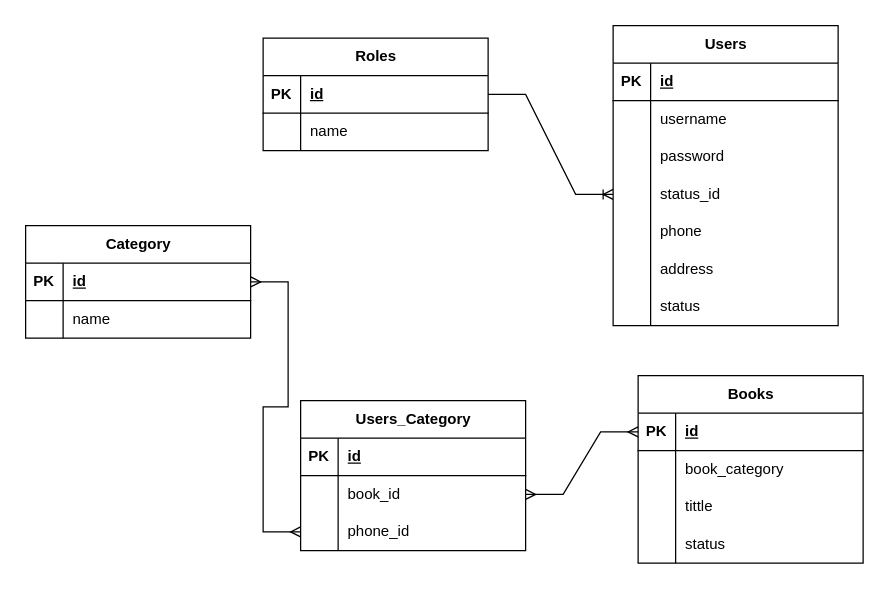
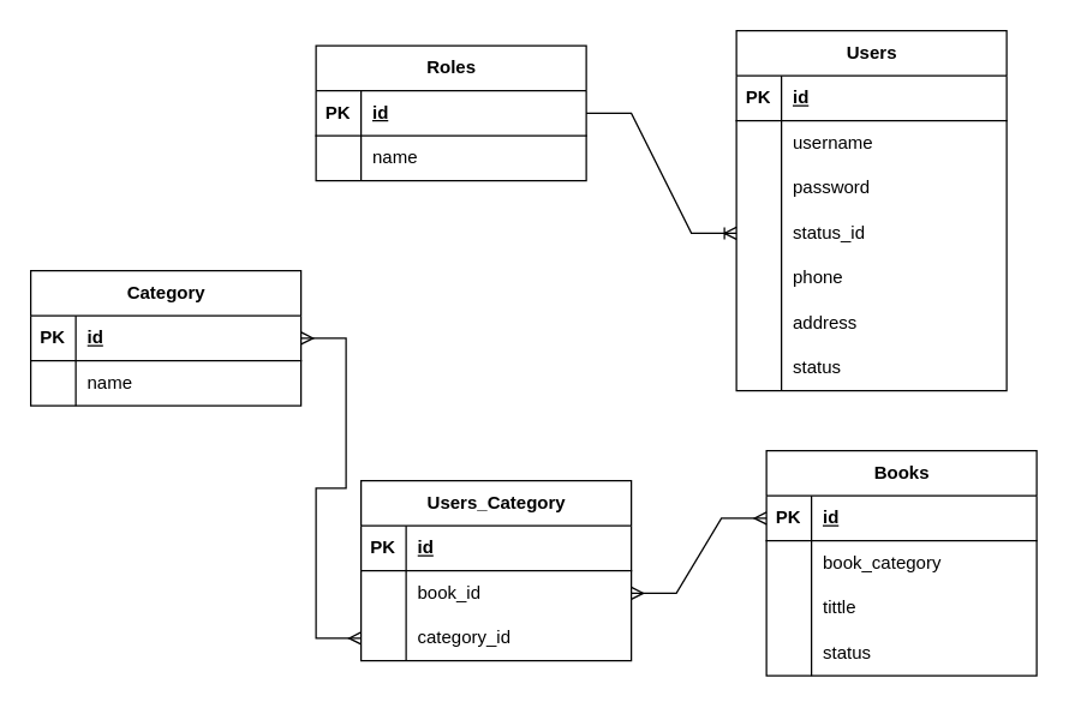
  <mxCell id="0" />
  <mxCell id="1" parent="0" />
  <mxCell id="2" value="Roles" style="shape=table;startSize=30;container=1;collapsible=1;childLayout=tableLayout;fixedRows=1;rowLines=0;fontStyle=1;align=center;resizeLast=1;html=1;" vertex="1" parent="1"><mxGeometry x="210" y="30" width="180" height="90" as="geometry" /></mxCell>
  <mxCell id="3" value="" style="shape=tableRow;horizontal=0;startSize=0;swimlaneHead=0;swimlaneBody=0;fillColor=none;collapsible=0;dropTarget=0;points=[[0,0.5],[1,0.5]];portConstraint=eastwest;top=0;left=0;right=0;bottom=1;" vertex="1" parent="2"><mxGeometry y="30" width="180" height="30" as="geometry" /></mxCell>
  <mxCell id="4" value="PK" style="shape=partialRectangle;connectable=0;fillColor=none;top=0;left=0;bottom=0;right=0;fontStyle=1;overflow=hidden;whiteSpace=wrap;html=1;" vertex="1" parent="3"><mxGeometry width="30" height="30" as="geometry"><mxRectangle width="30" height="30" as="alternateBounds" /></mxGeometry></mxCell>
  <mxCell id="5" value="id" style="shape=partialRectangle;connectable=0;fillColor=none;top=0;left=0;bottom=0;right=0;align=left;spacingLeft=6;fontStyle=5;overflow=hidden;whiteSpace=wrap;html=1;" vertex="1" parent="3"><mxGeometry x="30" width="150" height="30" as="geometry"><mxRectangle width="150" height="30" as="alternateBounds" /></mxGeometry></mxCell>
  <mxCell id="6" value="" style="shape=tableRow;horizontal=0;startSize=0;swimlaneHead=0;swimlaneBody=0;fillColor=none;collapsible=0;dropTarget=0;points=[[0,0.5],[1,0.5]];portConstraint=eastwest;top=0;left=0;right=0;bottom=0;" vertex="1" parent="2"><mxGeometry y="60" width="180" height="30" as="geometry" /></mxCell>
  <mxCell id="7" value="" style="shape=partialRectangle;connectable=0;fillColor=none;top=0;left=0;bottom=0;right=0;editable=1;overflow=hidden;whiteSpace=wrap;html=1;" vertex="1" parent="6"><mxGeometry width="30" height="30" as="geometry"><mxRectangle width="30" height="30" as="alternateBounds" /></mxGeometry></mxCell>
  <mxCell id="8" value="name" style="shape=partialRectangle;connectable=0;fillColor=none;top=0;left=0;bottom=0;right=0;align=left;spacingLeft=6;overflow=hidden;whiteSpace=wrap;html=1;" vertex="1" parent="6"><mxGeometry x="30" width="150" height="30" as="geometry"><mxRectangle width="150" height="30" as="alternateBounds" /></mxGeometry></mxCell>
  <mxCell id="9" value="Users" style="shape=table;startSize=30;container=1;collapsible=1;childLayout=tableLayout;fixedRows=1;rowLines=0;fontStyle=1;align=center;resizeLast=1;html=1;" vertex="1" parent="1"><mxGeometry x="490" y="20" width="180" height="240" as="geometry" /></mxCell>
  <mxCell id="10" value="" style="shape=tableRow;horizontal=0;startSize=0;swimlaneHead=0;swimlaneBody=0;fillColor=none;collapsible=0;dropTarget=0;points=[[0,0.5],[1,0.5]];portConstraint=eastwest;top=0;left=0;right=0;bottom=1;" vertex="1" parent="9"><mxGeometry y="30" width="180" height="30" as="geometry" /></mxCell>
  <mxCell id="11" value="PK" style="shape=partialRectangle;connectable=0;fillColor=none;top=0;left=0;bottom=0;right=0;fontStyle=1;overflow=hidden;whiteSpace=wrap;html=1;" vertex="1" parent="10"><mxGeometry width="30" height="30" as="geometry"><mxRectangle width="30" height="30" as="alternateBounds" /></mxGeometry></mxCell>
  <mxCell id="12" value="id" style="shape=partialRectangle;connectable=0;fillColor=none;top=0;left=0;bottom=0;right=0;align=left;spacingLeft=6;fontStyle=5;overflow=hidden;whiteSpace=wrap;html=1;" vertex="1" parent="10"><mxGeometry x="30" width="150" height="30" as="geometry"><mxRectangle width="150" height="30" as="alternateBounds" /></mxGeometry></mxCell>
  <mxCell id="13" value="" style="shape=tableRow;horizontal=0;startSize=0;swimlaneHead=0;swimlaneBody=0;fillColor=none;collapsible=0;dropTarget=0;points=[[0,0.5],[1,0.5]];portConstraint=eastwest;top=0;left=0;right=0;bottom=0;" vertex="1" parent="9"><mxGeometry y="60" width="180" height="30" as="geometry" /></mxCell>
  <mxCell id="14" value="" style="shape=partialRectangle;connectable=0;fillColor=none;top=0;left=0;bottom=0;right=0;editable=1;overflow=hidden;whiteSpace=wrap;html=1;" vertex="1" parent="13"><mxGeometry width="30" height="30" as="geometry"><mxRectangle width="30" height="30" as="alternateBounds" /></mxGeometry></mxCell>
  <mxCell id="15" value="username" style="shape=partialRectangle;connectable=0;fillColor=none;top=0;left=0;bottom=0;right=0;align=left;spacingLeft=6;overflow=hidden;whiteSpace=wrap;html=1;" vertex="1" parent="13"><mxGeometry x="30" width="150" height="30" as="geometry"><mxRectangle width="150" height="30" as="alternateBounds" /></mxGeometry></mxCell>
  <mxCell id="16" value="" style="shape=tableRow;horizontal=0;startSize=0;swimlaneHead=0;swimlaneBody=0;fillColor=none;collapsible=0;dropTarget=0;points=[[0,0.5],[1,0.5]];portConstraint=eastwest;top=0;left=0;right=0;bottom=0;" vertex="1" parent="9"><mxGeometry y="90" width="180" height="30" as="geometry" /></mxCell>
  <mxCell id="17" value="" style="shape=partialRectangle;connectable=0;fillColor=none;top=0;left=0;bottom=0;right=0;editable=1;overflow=hidden;whiteSpace=wrap;html=1;" vertex="1" parent="16"><mxGeometry width="30" height="30" as="geometry"><mxRectangle width="30" height="30" as="alternateBounds" /></mxGeometry></mxCell>
  <mxCell id="18" value="password" style="shape=partialRectangle;connectable=0;fillColor=none;top=0;left=0;bottom=0;right=0;align=left;spacingLeft=6;overflow=hidden;whiteSpace=wrap;html=1;" vertex="1" parent="16"><mxGeometry x="30" width="150" height="30" as="geometry"><mxRectangle width="150" height="30" as="alternateBounds" /></mxGeometry></mxCell>
  <mxCell id="19" value="" style="shape=tableRow;horizontal=0;startSize=0;swimlaneHead=0;swimlaneBody=0;fillColor=none;collapsible=0;dropTarget=0;points=[[0,0.5],[1,0.5]];portConstraint=eastwest;top=0;left=0;right=0;bottom=0;" vertex="1" parent="9"><mxGeometry y="120" width="180" height="30" as="geometry" /></mxCell>
  <mxCell id="20" value="" style="shape=partialRectangle;connectable=0;fillColor=none;top=0;left=0;bottom=0;right=0;editable=1;overflow=hidden;whiteSpace=wrap;html=1;" vertex="1" parent="19"><mxGeometry width="30" height="30" as="geometry"><mxRectangle width="30" height="30" as="alternateBounds" /></mxGeometry></mxCell>
  <mxCell id="21" value="status_id" style="shape=partialRectangle;connectable=0;fillColor=none;top=0;left=0;bottom=0;right=0;align=left;spacingLeft=6;overflow=hidden;whiteSpace=wrap;html=1;" vertex="1" parent="19"><mxGeometry x="30" width="150" height="30" as="geometry"><mxRectangle width="150" height="30" as="alternateBounds" /></mxGeometry></mxCell>
  <mxCell id="22" value="" style="shape=tableRow;horizontal=0;startSize=0;swimlaneHead=0;swimlaneBody=0;fillColor=none;collapsible=0;dropTarget=0;points=[[0,0.5],[1,0.5]];portConstraint=eastwest;top=0;left=0;right=0;bottom=0;" vertex="1" parent="9"><mxGeometry y="150" width="180" height="30" as="geometry" /></mxCell>
  <mxCell id="23" value="" style="shape=partialRectangle;connectable=0;fillColor=none;top=0;left=0;bottom=0;right=0;editable=1;overflow=hidden;whiteSpace=wrap;html=1;" vertex="1" parent="22"><mxGeometry width="30" height="30" as="geometry"><mxRectangle width="30" height="30" as="alternateBounds" /></mxGeometry></mxCell>
  <mxCell id="24" value="phone" style="shape=partialRectangle;connectable=0;fillColor=none;top=0;left=0;bottom=0;right=0;align=left;spacingLeft=6;overflow=hidden;whiteSpace=wrap;html=1;" vertex="1" parent="22"><mxGeometry x="30" width="150" height="30" as="geometry"><mxRectangle width="150" height="30" as="alternateBounds" /></mxGeometry></mxCell>
  <mxCell id="25" value="" style="shape=tableRow;horizontal=0;startSize=0;swimlaneHead=0;swimlaneBody=0;fillColor=none;collapsible=0;dropTarget=0;points=[[0,0.5],[1,0.5]];portConstraint=eastwest;top=0;left=0;right=0;bottom=0;" vertex="1" parent="9"><mxGeometry y="180" width="180" height="30" as="geometry" /></mxCell>
  <mxCell id="26" value="" style="shape=partialRectangle;connectable=0;fillColor=none;top=0;left=0;bottom=0;right=0;editable=1;overflow=hidden;whiteSpace=wrap;html=1;" vertex="1" parent="25"><mxGeometry width="30" height="30" as="geometry"><mxRectangle width="30" height="30" as="alternateBounds" /></mxGeometry></mxCell>
  <mxCell id="27" value="address" style="shape=partialRectangle;connectable=0;fillColor=none;top=0;left=0;bottom=0;right=0;align=left;spacingLeft=6;overflow=hidden;whiteSpace=wrap;html=1;" vertex="1" parent="25"><mxGeometry x="30" width="150" height="30" as="geometry"><mxRectangle width="150" height="30" as="alternateBounds" /></mxGeometry></mxCell>
  <mxCell id="28" value="" style="shape=tableRow;horizontal=0;startSize=0;swimlaneHead=0;swimlaneBody=0;fillColor=none;collapsible=0;dropTarget=0;points=[[0,0.5],[1,0.5]];portConstraint=eastwest;top=0;left=0;right=0;bottom=0;" vertex="1" parent="9"><mxGeometry y="210" width="180" height="30" as="geometry" /></mxCell>
  <mxCell id="29" value="" style="shape=partialRectangle;connectable=0;fillColor=none;top=0;left=0;bottom=0;right=0;editable=1;overflow=hidden;whiteSpace=wrap;html=1;" vertex="1" parent="28"><mxGeometry width="30" height="30" as="geometry"><mxRectangle width="30" height="30" as="alternateBounds" /></mxGeometry></mxCell>
  <mxCell id="30" value="status" style="shape=partialRectangle;connectable=0;fillColor=none;top=0;left=0;bottom=0;right=0;align=left;spacingLeft=6;overflow=hidden;whiteSpace=wrap;html=1;" vertex="1" parent="28"><mxGeometry x="30" width="150" height="30" as="geometry"><mxRectangle width="150" height="30" as="alternateBounds" /></mxGeometry></mxCell>
  <mxCell id="31" value="" style="edgeStyle=entityRelationEdgeStyle;fontSize=12;html=1;endArrow=ERoneToMany;rounded=0;" edge="1" parent="1" source="3" target="19"><mxGeometry width="100" height="100" relative="1" as="geometry"><mxPoint x="600" y="170" as="sourcePoint" /><mxPoint x="700" y="70" as="targetPoint" /></mxGeometry></mxCell>
  <mxCell id="32" value="Category" style="shape=table;startSize=30;container=1;collapsible=1;childLayout=tableLayout;fixedRows=1;rowLines=0;fontStyle=1;align=center;resizeLast=1;html=1;" vertex="1" parent="1"><mxGeometry x="20" y="180" width="180" height="90" as="geometry" /></mxCell>
  <mxCell id="33" value="" style="shape=tableRow;horizontal=0;startSize=0;swimlaneHead=0;swimlaneBody=0;fillColor=none;collapsible=0;dropTarget=0;points=[[0,0.5],[1,0.5]];portConstraint=eastwest;top=0;left=0;right=0;bottom=1;" vertex="1" parent="32"><mxGeometry y="30" width="180" height="30" as="geometry" /></mxCell>
  <mxCell id="34" value="PK" style="shape=partialRectangle;connectable=0;fillColor=none;top=0;left=0;bottom=0;right=0;fontStyle=1;overflow=hidden;whiteSpace=wrap;html=1;" vertex="1" parent="33"><mxGeometry width="30" height="30" as="geometry"><mxRectangle width="30" height="30" as="alternateBounds" /></mxGeometry></mxCell>
  <mxCell id="35" value="id" style="shape=partialRectangle;connectable=0;fillColor=none;top=0;left=0;bottom=0;right=0;align=left;spacingLeft=6;fontStyle=5;overflow=hidden;whiteSpace=wrap;html=1;" vertex="1" parent="33"><mxGeometry x="30" width="150" height="30" as="geometry"><mxRectangle width="150" height="30" as="alternateBounds" /></mxGeometry></mxCell>
  <mxCell id="36" value="" style="shape=tableRow;horizontal=0;startSize=0;swimlaneHead=0;swimlaneBody=0;fillColor=none;collapsible=0;dropTarget=0;points=[[0,0.5],[1,0.5]];portConstraint=eastwest;top=0;left=0;right=0;bottom=0;" vertex="1" parent="32"><mxGeometry y="60" width="180" height="30" as="geometry" /></mxCell>
  <mxCell id="37" value="" style="shape=partialRectangle;connectable=0;fillColor=none;top=0;left=0;bottom=0;right=0;editable=1;overflow=hidden;whiteSpace=wrap;html=1;" vertex="1" parent="36"><mxGeometry width="30" height="30" as="geometry"><mxRectangle width="30" height="30" as="alternateBounds" /></mxGeometry></mxCell>
  <mxCell id="38" value="name" style="shape=partialRectangle;connectable=0;fillColor=none;top=0;left=0;bottom=0;right=0;align=left;spacingLeft=6;overflow=hidden;whiteSpace=wrap;html=1;" vertex="1" parent="36"><mxGeometry x="30" width="150" height="30" as="geometry"><mxRectangle width="150" height="30" as="alternateBounds" /></mxGeometry></mxCell>
  <mxCell id="39" value="Books" style="shape=table;startSize=30;container=1;collapsible=1;childLayout=tableLayout;fixedRows=1;rowLines=0;fontStyle=1;align=center;resizeLast=1;html=1;" vertex="1" parent="1"><mxGeometry x="510" y="300" width="180" height="150" as="geometry" /></mxCell>
  <mxCell id="40" value="" style="shape=tableRow;horizontal=0;startSize=0;swimlaneHead=0;swimlaneBody=0;fillColor=none;collapsible=0;dropTarget=0;points=[[0,0.5],[1,0.5]];portConstraint=eastwest;top=0;left=0;right=0;bottom=1;" vertex="1" parent="39"><mxGeometry y="30" width="180" height="30" as="geometry" /></mxCell>
  <mxCell id="41" value="PK" style="shape=partialRectangle;connectable=0;fillColor=none;top=0;left=0;bottom=0;right=0;fontStyle=1;overflow=hidden;whiteSpace=wrap;html=1;" vertex="1" parent="40"><mxGeometry width="30" height="30" as="geometry"><mxRectangle width="30" height="30" as="alternateBounds" /></mxGeometry></mxCell>
  <mxCell id="42" value="id" style="shape=partialRectangle;connectable=0;fillColor=none;top=0;left=0;bottom=0;right=0;align=left;spacingLeft=6;fontStyle=5;overflow=hidden;whiteSpace=wrap;html=1;" vertex="1" parent="40"><mxGeometry x="30" width="150" height="30" as="geometry"><mxRectangle width="150" height="30" as="alternateBounds" /></mxGeometry></mxCell>
  <mxCell id="43" value="" style="shape=tableRow;horizontal=0;startSize=0;swimlaneHead=0;swimlaneBody=0;fillColor=none;collapsible=0;dropTarget=0;points=[[0,0.5],[1,0.5]];portConstraint=eastwest;top=0;left=0;right=0;bottom=0;" vertex="1" parent="39"><mxGeometry y="60" width="180" height="30" as="geometry" /></mxCell>
  <mxCell id="44" value="" style="shape=partialRectangle;connectable=0;fillColor=none;top=0;left=0;bottom=0;right=0;editable=1;overflow=hidden;whiteSpace=wrap;html=1;" vertex="1" parent="43"><mxGeometry width="30" height="30" as="geometry"><mxRectangle width="30" height="30" as="alternateBounds" /></mxGeometry></mxCell>
  <mxCell id="45" value="book_category" style="shape=partialRectangle;connectable=0;fillColor=none;top=0;left=0;bottom=0;right=0;align=left;spacingLeft=6;overflow=hidden;whiteSpace=wrap;html=1;" vertex="1" parent="43"><mxGeometry x="30" width="150" height="30" as="geometry"><mxRectangle width="150" height="30" as="alternateBounds" /></mxGeometry></mxCell>
  <mxCell id="46" value="" style="shape=tableRow;horizontal=0;startSize=0;swimlaneHead=0;swimlaneBody=0;fillColor=none;collapsible=0;dropTarget=0;points=[[0,0.5],[1,0.5]];portConstraint=eastwest;top=0;left=0;right=0;bottom=0;" vertex="1" parent="39"><mxGeometry y="90" width="180" height="30" as="geometry" /></mxCell>
  <mxCell id="47" value="" style="shape=partialRectangle;connectable=0;fillColor=none;top=0;left=0;bottom=0;right=0;editable=1;overflow=hidden;whiteSpace=wrap;html=1;" vertex="1" parent="46"><mxGeometry width="30" height="30" as="geometry"><mxRectangle width="30" height="30" as="alternateBounds" /></mxGeometry></mxCell>
  <mxCell id="48" value="tittle" style="shape=partialRectangle;connectable=0;fillColor=none;top=0;left=0;bottom=0;right=0;align=left;spacingLeft=6;overflow=hidden;whiteSpace=wrap;html=1;" vertex="1" parent="46"><mxGeometry x="30" width="150" height="30" as="geometry"><mxRectangle width="150" height="30" as="alternateBounds" /></mxGeometry></mxCell>
  <mxCell id="49" value="" style="shape=tableRow;horizontal=0;startSize=0;swimlaneHead=0;swimlaneBody=0;fillColor=none;collapsible=0;dropTarget=0;points=[[0,0.5],[1,0.5]];portConstraint=eastwest;top=0;left=0;right=0;bottom=0;" vertex="1" parent="39"><mxGeometry y="120" width="180" height="30" as="geometry" /></mxCell>
  <mxCell id="50" value="" style="shape=partialRectangle;connectable=0;fillColor=none;top=0;left=0;bottom=0;right=0;editable=1;overflow=hidden;whiteSpace=wrap;html=1;" vertex="1" parent="49"><mxGeometry width="30" height="30" as="geometry"><mxRectangle width="30" height="30" as="alternateBounds" /></mxGeometry></mxCell>
  <mxCell id="51" value="status" style="shape=partialRectangle;connectable=0;fillColor=none;top=0;left=0;bottom=0;right=0;align=left;spacingLeft=6;overflow=hidden;whiteSpace=wrap;html=1;" vertex="1" parent="49"><mxGeometry x="30" width="150" height="30" as="geometry"><mxRectangle width="150" height="30" as="alternateBounds" /></mxGeometry></mxCell>
  <mxCell id="52" value="Users_Category" style="shape=table;startSize=30;container=1;collapsible=1;childLayout=tableLayout;fixedRows=1;rowLines=0;fontStyle=1;align=center;resizeLast=1;html=1;" vertex="1" parent="1"><mxGeometry y="320" width="180" height="120" as="geometry" x="240" /></mxCell>
  <mxCell id="53" value="" style="shape=tableRow;horizontal=0;startSize=0;swimlaneHead=0;swimlaneBody=0;fillColor=none;collapsible=0;dropTarget=0;points=[[0,0.5],[1,0.5]];portConstraint=eastwest;top=0;left=0;right=0;bottom=1;" vertex="1" parent="52"><mxGeometry y="30" width="180" height="30" as="geometry" /></mxCell>
  <mxCell id="54" value="PK" style="shape=partialRectangle;connectable=0;fillColor=none;top=0;left=0;bottom=0;right=0;fontStyle=1;overflow=hidden;whiteSpace=wrap;html=1;" vertex="1" parent="53"><mxGeometry width="30" height="30" as="geometry"><mxRectangle width="30" height="30" as="alternateBounds" /></mxGeometry></mxCell>
  <mxCell id="55" value="id" style="shape=partialRectangle;connectable=0;fillColor=none;top=0;left=0;bottom=0;right=0;align=left;spacingLeft=6;fontStyle=5;overflow=hidden;whiteSpace=wrap;html=1;" vertex="1" parent="53"><mxGeometry x="30" width="150" height="30" as="geometry"><mxRectangle width="150" height="30" as="alternateBounds" /></mxGeometry></mxCell>
  <mxCell id="56" value="" style="shape=tableRow;horizontal=0;startSize=0;swimlaneHead=0;swimlaneBody=0;fillColor=none;collapsible=0;dropTarget=0;points=[[0,0.5],[1,0.5]];portConstraint=eastwest;top=0;left=0;right=0;bottom=0;" vertex="1" parent="52"><mxGeometry y="60" width="180" height="30" as="geometry" /></mxCell>
  <mxCell id="57" value="" style="shape=partialRectangle;connectable=0;fillColor=none;top=0;left=0;bottom=0;right=0;editable=1;overflow=hidden;whiteSpace=wrap;html=1;" vertex="1" parent="56"><mxGeometry width="30" height="30" as="geometry"><mxRectangle width="30" height="30" as="alternateBounds" /></mxGeometry></mxCell>
  <mxCell id="58" value="book_id" style="shape=partialRectangle;connectable=0;fillColor=none;top=0;left=0;bottom=0;right=0;align=left;spacingLeft=6;overflow=hidden;whiteSpace=wrap;html=1;" vertex="1" parent="56"><mxGeometry x="30" width="150" height="30" as="geometry"><mxRectangle width="150" height="30" as="alternateBounds" /></mxGeometry></mxCell>
  <mxCell id="59" value="" style="shape=tableRow;horizontal=0;startSize=0;swimlaneHead=0;swimlaneBody=0;fillColor=none;collapsible=0;dropTarget=0;points=[[0,0.5],[1,0.5]];portConstraint=eastwest;top=0;left=0;right=0;bottom=0;" vertex="1" parent="52"><mxGeometry y="90" width="180" height="30" as="geometry" /></mxCell>
  <mxCell id="60" value="" style="shape=partialRectangle;connectable=0;fillColor=none;top=0;left=0;bottom=0;right=0;editable=1;overflow=hidden;whiteSpace=wrap;html=1;" vertex="1" parent="59"><mxGeometry width="30" height="30" as="geometry"><mxRectangle width="30" height="30" as="alternateBounds" /></mxGeometry></mxCell>
- <mxCell id="61" value="phone_id" style="shape=partialRectangle;connectable=0;fillColor=none;top=0;left=0;bottom=0;right=0;align=left;spacingLeft=6;overflow=hidden;whiteSpace=wrap;html=1;" vertex="1" parent="59"><mxGeometry x="30" width="150" height="30" as="geometry"><mxRectangle width="150" height="30" as="alternateBounds" /></mxGeometry></mxCell>
+ <mxCell id="61" value="category_id" style="shape=partialRectangle;connectable=0;fillColor=none;top=0;left=0;bottom=0;right=0;align=left;spacingLeft=6;overflow=hidden;whiteSpace=wrap;html=1;" vertex="1" parent="59"><mxGeometry x="30" width="150" height="30" as="geometry"><mxRectangle width="150" height="30" as="alternateBounds" /></mxGeometry></mxCell>
  <mxCell id="62" value="" style="edgeStyle=entityRelationEdgeStyle;fontSize=12;html=1;endArrow=ERmany;startArrow=ERmany;rounded=0;" edge="1" parent="1" source="56" target="40"><mxGeometry width="100" height="100" relative="1" as="geometry"><mxPoint x="600" y="470" as="sourcePoint" /><mxPoint x="700" y="370" as="targetPoint" /></mxGeometry></mxCell>
  <mxCell id="63" value="" style="edgeStyle=entityRelationEdgeStyle;fontSize=12;html=1;endArrow=ERmany;startArrow=ERmany;rounded=0;" edge="1" parent="1" source="59" target="33"><mxGeometry width="100" height="100" relative="1" as="geometry"><mxPoint x="80" y="390" as="sourcePoint" /><mxPoint x="180" y="290" as="targetPoint" /><Array as="points"><mxPoint x="280" y="320" /></Array></mxGeometry></mxCell>
